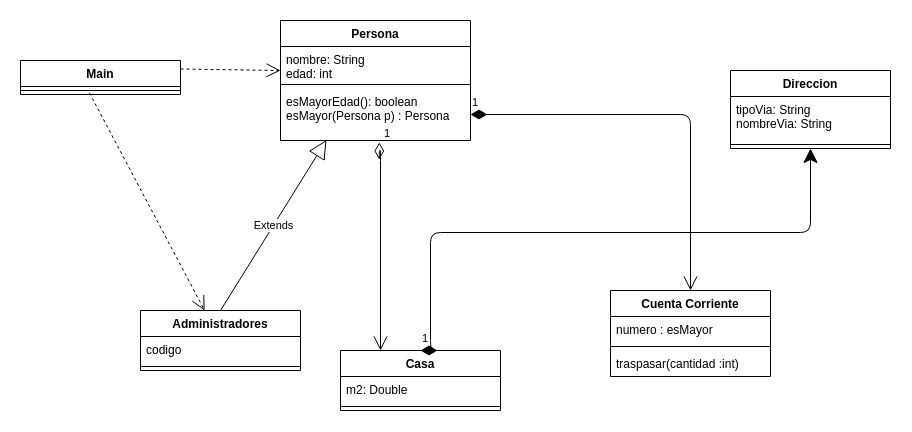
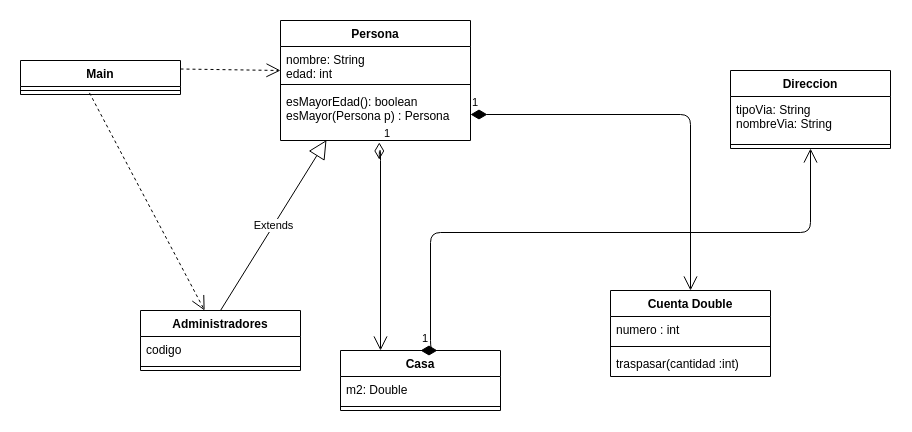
  <mxCell id="0" />
  <mxCell id="1" parent="0" />
  <mxCell id="2" value="Persona" style="swimlane;fontStyle=1;align=center;verticalAlign=top;childLayout=stackLayout;horizontal=1;startSize=26;horizontalStack=0;resizeParent=1;resizeParentMax=0;resizeLast=0;collapsible=1;marginBottom=0;" parent="1" vertex="1"><mxGeometry x="280" y="20" width="190" height="120" as="geometry" /></mxCell>
  <mxCell id="3" value="nombre: String&#10;edad: int&#10;" style="text;strokeColor=none;fillColor=none;align=left;verticalAlign=top;spacingLeft=4;spacingRight=4;overflow=hidden;rotatable=0;points=[[0,0.5],[1,0.5]];portConstraint=eastwest;" parent="2" vertex="1"><mxGeometry y="26" width="190" height="34" as="geometry" /></mxCell>
  <mxCell id="4" value="" style="endArrow=open;endSize=12;dashed=1;html=1;exitX=1;exitY=0.25;exitDx=0;exitDy=0;" parent="2" source="24" edge="1"><mxGeometry x="-0.0" width="160" relative="1" as="geometry"><mxPoint x="-80" y="50" as="sourcePoint" /><mxPoint y="50" as="targetPoint" /><mxPoint as="offset" /></mxGeometry></mxCell>
  <mxCell id="5" value="" style="line;strokeWidth=1;fillColor=none;align=left;verticalAlign=middle;spacingTop=-1;spacingLeft=3;spacingRight=3;rotatable=0;labelPosition=right;points=[];portConstraint=eastwest;" parent="2" vertex="1"><mxGeometry y="60" width="190" height="8" as="geometry" /></mxCell>
  <mxCell id="6" value="esMayorEdad(): boolean&#10;esMayor(Persona p) : Persona" style="text;strokeColor=none;fillColor=none;align=left;verticalAlign=top;spacingLeft=4;spacingRight=4;overflow=hidden;rotatable=0;points=[[0,0.5],[1,0.5]];portConstraint=eastwest;" parent="2" vertex="1"><mxGeometry y="68" width="190" height="52" as="geometry" /></mxCell>
  <mxCell id="7" value="Direccion" style="swimlane;fontStyle=1;align=center;verticalAlign=top;childLayout=stackLayout;horizontal=1;startSize=26;horizontalStack=0;resizeParent=1;resizeParentMax=0;resizeLast=0;collapsible=1;marginBottom=0;" parent="1" vertex="1"><mxGeometry x="730" y="70" width="160" height="78" as="geometry" /></mxCell>
  <mxCell id="8" value="tipoVia: String&#10;nombreVia: String" style="text;strokeColor=none;fillColor=none;align=left;verticalAlign=top;spacingLeft=4;spacingRight=4;overflow=hidden;rotatable=0;points=[[0,0.5],[1,0.5]];portConstraint=eastwest;" parent="7" vertex="1"><mxGeometry y="26" width="160" height="44" as="geometry" /></mxCell>
  <mxCell id="9" value="" style="line;strokeWidth=1;fillColor=none;align=left;verticalAlign=middle;spacingTop=-1;spacingLeft=3;spacingRight=3;rotatable=0;labelPosition=right;points=[];portConstraint=eastwest;" parent="7" vertex="1"><mxGeometry y="70" width="160" height="8" as="geometry" /></mxCell>
- <mxCell id="10" value="Cuenta Corriente" style="swimlane;fontStyle=1;align=center;verticalAlign=top;childLayout=stackLayout;horizontal=1;startSize=26;horizontalStack=0;resizeParent=1;resizeParentMax=0;resizeLast=0;collapsible=1;marginBottom=0;" parent="1" vertex="1"><mxGeometry x="610" y="290" width="160" height="86" as="geometry" /></mxCell>
- <mxCell id="11" value="numero : esMayor" style="text;strokeColor=none;fillColor=none;align=left;verticalAlign=top;spacingLeft=4;spacingRight=4;overflow=hidden;rotatable=0;points=[[0,0.5],[1,0.5]];portConstraint=eastwest;" parent="10" vertex="1"><mxGeometry y="26" width="160" height="26" as="geometry" /></mxCell>
+ <mxCell id="10" value="Cuenta Double" style="swimlane;fontStyle=1;align=center;verticalAlign=top;childLayout=stackLayout;horizontal=1;startSize=26;horizontalStack=0;resizeParent=1;resizeParentMax=0;resizeLast=0;collapsible=1;marginBottom=0;" parent="1" vertex="1"><mxGeometry x="610" y="290" width="160" height="86" as="geometry" /></mxCell>
+ <mxCell id="11" value="numero : int" style="text;strokeColor=none;fillColor=none;align=left;verticalAlign=top;spacingLeft=4;spacingRight=4;overflow=hidden;rotatable=0;points=[[0,0.5],[1,0.5]];portConstraint=eastwest;" parent="10" vertex="1"><mxGeometry y="26" width="160" height="26" as="geometry" /></mxCell>
  <mxCell id="12" value="" style="line;strokeWidth=1;fillColor=none;align=left;verticalAlign=middle;spacingTop=-1;spacingLeft=3;spacingRight=3;rotatable=0;labelPosition=right;points=[];portConstraint=eastwest;" parent="10" vertex="1"><mxGeometry y="52" width="160" height="8" as="geometry" /></mxCell>
  <mxCell id="13" value="traspasar(cantidad :int)" style="text;strokeColor=none;fillColor=none;align=left;verticalAlign=top;spacingLeft=4;spacingRight=4;overflow=hidden;rotatable=0;points=[[0,0.5],[1,0.5]];portConstraint=eastwest;" parent="10" vertex="1"><mxGeometry y="60" width="160" height="26" as="geometry" /></mxCell>
  <mxCell id="14" value="1" style="endArrow=open;html=1;endSize=12;startArrow=diamondThin;startSize=14;startFill=1;edgeStyle=orthogonalEdgeStyle;align=left;verticalAlign=bottom;entryX=0.5;entryY=0;entryDx=0;entryDy=0;" parent="1" source="6" target="10" edge="1"><mxGeometry x="-1" y="3" relative="1" as="geometry"><mxPoint x="470" y="230" as="sourcePoint" /><mxPoint x="630" y="230" as="targetPoint" /></mxGeometry></mxCell>
  <mxCell id="15" value="Casa" style="swimlane;fontStyle=1;align=center;verticalAlign=top;childLayout=stackLayout;horizontal=1;startSize=26;horizontalStack=0;resizeParent=1;resizeParentMax=0;resizeLast=0;collapsible=1;marginBottom=0;" parent="1" vertex="1"><mxGeometry x="340" y="350" width="160" height="60" as="geometry" /></mxCell>
  <mxCell id="16" value="m2: Double" style="text;strokeColor=none;fillColor=none;align=left;verticalAlign=top;spacingLeft=4;spacingRight=4;overflow=hidden;rotatable=0;points=[[0,0.5],[1,0.5]];portConstraint=eastwest;" parent="15" vertex="1"><mxGeometry y="26" width="160" height="26" as="geometry" /></mxCell>
  <mxCell id="17" value="" style="line;strokeWidth=1;fillColor=none;align=left;verticalAlign=middle;spacingTop=-1;spacingLeft=3;spacingRight=3;rotatable=0;labelPosition=right;points=[];portConstraint=eastwest;" parent="15" vertex="1"><mxGeometry y="52" width="160" height="8" as="geometry" /></mxCell>
- <mxCell id="18" value="1" style="endArrow=classic;html=1;endSize=12;startArrow=diamondThin;startSize=14;startFill=1;edgeStyle=orthogonalEdgeStyle;align=left;verticalAlign=bottom;exitX=0.5;exitY=0;exitDx=0;exitDy=0;entryX=0.5;entryY=1;entryDx=0;entryDy=0;" parent="1" source="15" target="7" edge="1"><mxGeometry x="-1" y="3" relative="1" as="geometry"><mxPoint x="470" y="230" as="sourcePoint" /><mxPoint x="630" y="230" as="targetPoint" /><Array as="points"><mxPoint x="430" y="232" /><mxPoint x="810" y="232" /></Array></mxGeometry></mxCell>
+ <mxCell id="18" value="1" style="endArrow=open;html=1;endSize=12;startArrow=diamondThin;startSize=14;startFill=1;edgeStyle=orthogonalEdgeStyle;align=left;verticalAlign=bottom;exitX=0.5;exitY=0;exitDx=0;exitDy=0;entryX=0.5;entryY=1;entryDx=0;entryDy=0;" parent="1" source="15" target="7" edge="1"><mxGeometry x="-1" y="3" relative="1" as="geometry"><mxPoint x="470" y="230" as="sourcePoint" /><mxPoint x="630" y="230" as="targetPoint" /><Array as="points"><mxPoint x="430" y="232" /><mxPoint x="810" y="232" /></Array></mxGeometry></mxCell>
  <mxCell id="19" value="1" style="endArrow=open;html=1;endSize=12;startArrow=diamondThin;startSize=14;startFill=0;edgeStyle=orthogonalEdgeStyle;align=left;verticalAlign=bottom;entryX=0.25;entryY=0;entryDx=0;entryDy=0;exitX=0.52;exitY=1.038;exitDx=0;exitDy=0;exitPerimeter=0;" parent="1" source="6" target="15" edge="1"><mxGeometry x="-1" y="3" relative="1" as="geometry"><mxPoint x="470" y="230" as="sourcePoint" /><mxPoint x="630" y="230" as="targetPoint" /><Array as="points"><mxPoint x="380" y="150" /></Array></mxGeometry></mxCell>
  <mxCell id="20" value="Administradores" style="swimlane;fontStyle=1;align=center;verticalAlign=top;childLayout=stackLayout;horizontal=1;startSize=26;horizontalStack=0;resizeParent=1;resizeParentMax=0;resizeLast=0;collapsible=1;marginBottom=0;" parent="1" vertex="1"><mxGeometry x="140" y="310" width="160" height="60" as="geometry" /></mxCell>
  <mxCell id="21" value="codigo" style="text;strokeColor=none;fillColor=none;align=left;verticalAlign=top;spacingLeft=4;spacingRight=4;overflow=hidden;rotatable=0;points=[[0,0.5],[1,0.5]];portConstraint=eastwest;" parent="20" vertex="1"><mxGeometry y="26" width="160" height="26" as="geometry" /></mxCell>
  <mxCell id="22" value="" style="line;strokeWidth=1;fillColor=none;align=left;verticalAlign=middle;spacingTop=-1;spacingLeft=3;spacingRight=3;rotatable=0;labelPosition=right;points=[];portConstraint=eastwest;" parent="20" vertex="1"><mxGeometry y="52" width="160" height="8" as="geometry" /></mxCell>
  <mxCell id="23" value="Extends" style="endArrow=block;endSize=16;endFill=0;html=1;entryX=0.242;entryY=0.992;entryDx=0;entryDy=0;entryPerimeter=0;exitX=0.5;exitY=0;exitDx=0;exitDy=0;" parent="1" source="20" target="6" edge="1"><mxGeometry width="160" relative="1" as="geometry"><mxPoint x="470" y="230" as="sourcePoint" /><mxPoint x="630" y="230" as="targetPoint" /><Array as="points" /></mxGeometry></mxCell>
  <mxCell id="24" value="Main" style="swimlane;fontStyle=1;align=center;verticalAlign=top;childLayout=stackLayout;horizontal=1;startSize=26;horizontalStack=0;resizeParent=1;resizeParentMax=0;resizeLast=0;collapsible=1;marginBottom=0;" parent="1" vertex="1"><mxGeometry x="20" y="60" width="160" height="34" as="geometry" /></mxCell>
  <mxCell id="25" value="" style="line;strokeWidth=1;fillColor=none;align=left;verticalAlign=middle;spacingTop=-1;spacingLeft=3;spacingRight=3;rotatable=0;labelPosition=right;points=[];portConstraint=eastwest;" parent="24" vertex="1"><mxGeometry y="26" width="160" height="8" as="geometry" /></mxCell>
  <mxCell id="26" value="" style="endArrow=open;endSize=12;dashed=1;html=1;exitX=0.431;exitY=0.8;exitDx=0;exitDy=0;exitPerimeter=0;" parent="1" source="25" target="20" edge="1"><mxGeometry width="160" relative="1" as="geometry"><mxPoint x="90" y="140" as="sourcePoint" /><mxPoint x="210" y="141.5" as="targetPoint" /></mxGeometry></mxCell>
